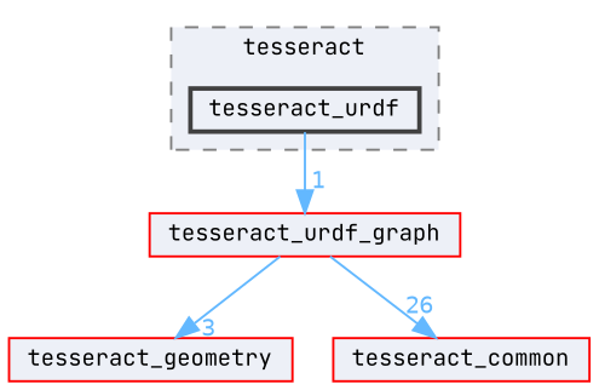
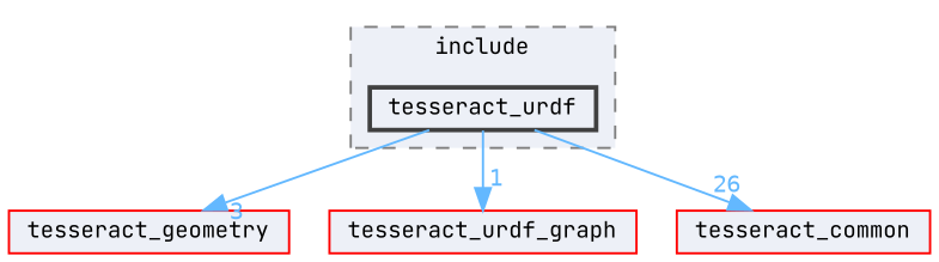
  digraph {
    compound=true
    fontname="JetBrains Mono"
    node [color=red fillcolor="#edf0f7" fontname="JetBrains Mono" fontsize=10 shape=box style=filled]
    edge [color=steelblue1 fontcolor=steelblue1 fontname="JetBrains Mono" fontsize=10 labeldistance=1.5 labelfontname=Helvetica labelfontsize=10]
    n1 [color=grey25 height=0.2 label=tesseract_urdf style="filled,bold" width=0.4]
    n2 [height=0.2 label=tesseract_geometry width=0.4]
    n3 [height=0.2 label=tesseract_urdf_graph width=0.4]
    n4 [height=0.2 label=tesseract_common width=0.4]
    subgraph cluster_1 {
      bgcolor="#edf0f7"
      fontsize=10
-     label=tesseract
+     label=include
      pencolor=grey50
      style="filled,dashed"
      n1
    }
-   n3 -> n2 [headlabel=3]
+   n1 -> n2 [headlabel=3]
    n1 -> n3 [headlabel=1]
-   n3 -> n4 [headlabel=26]
+   n1 -> n4 [headlabel=26]
  }
